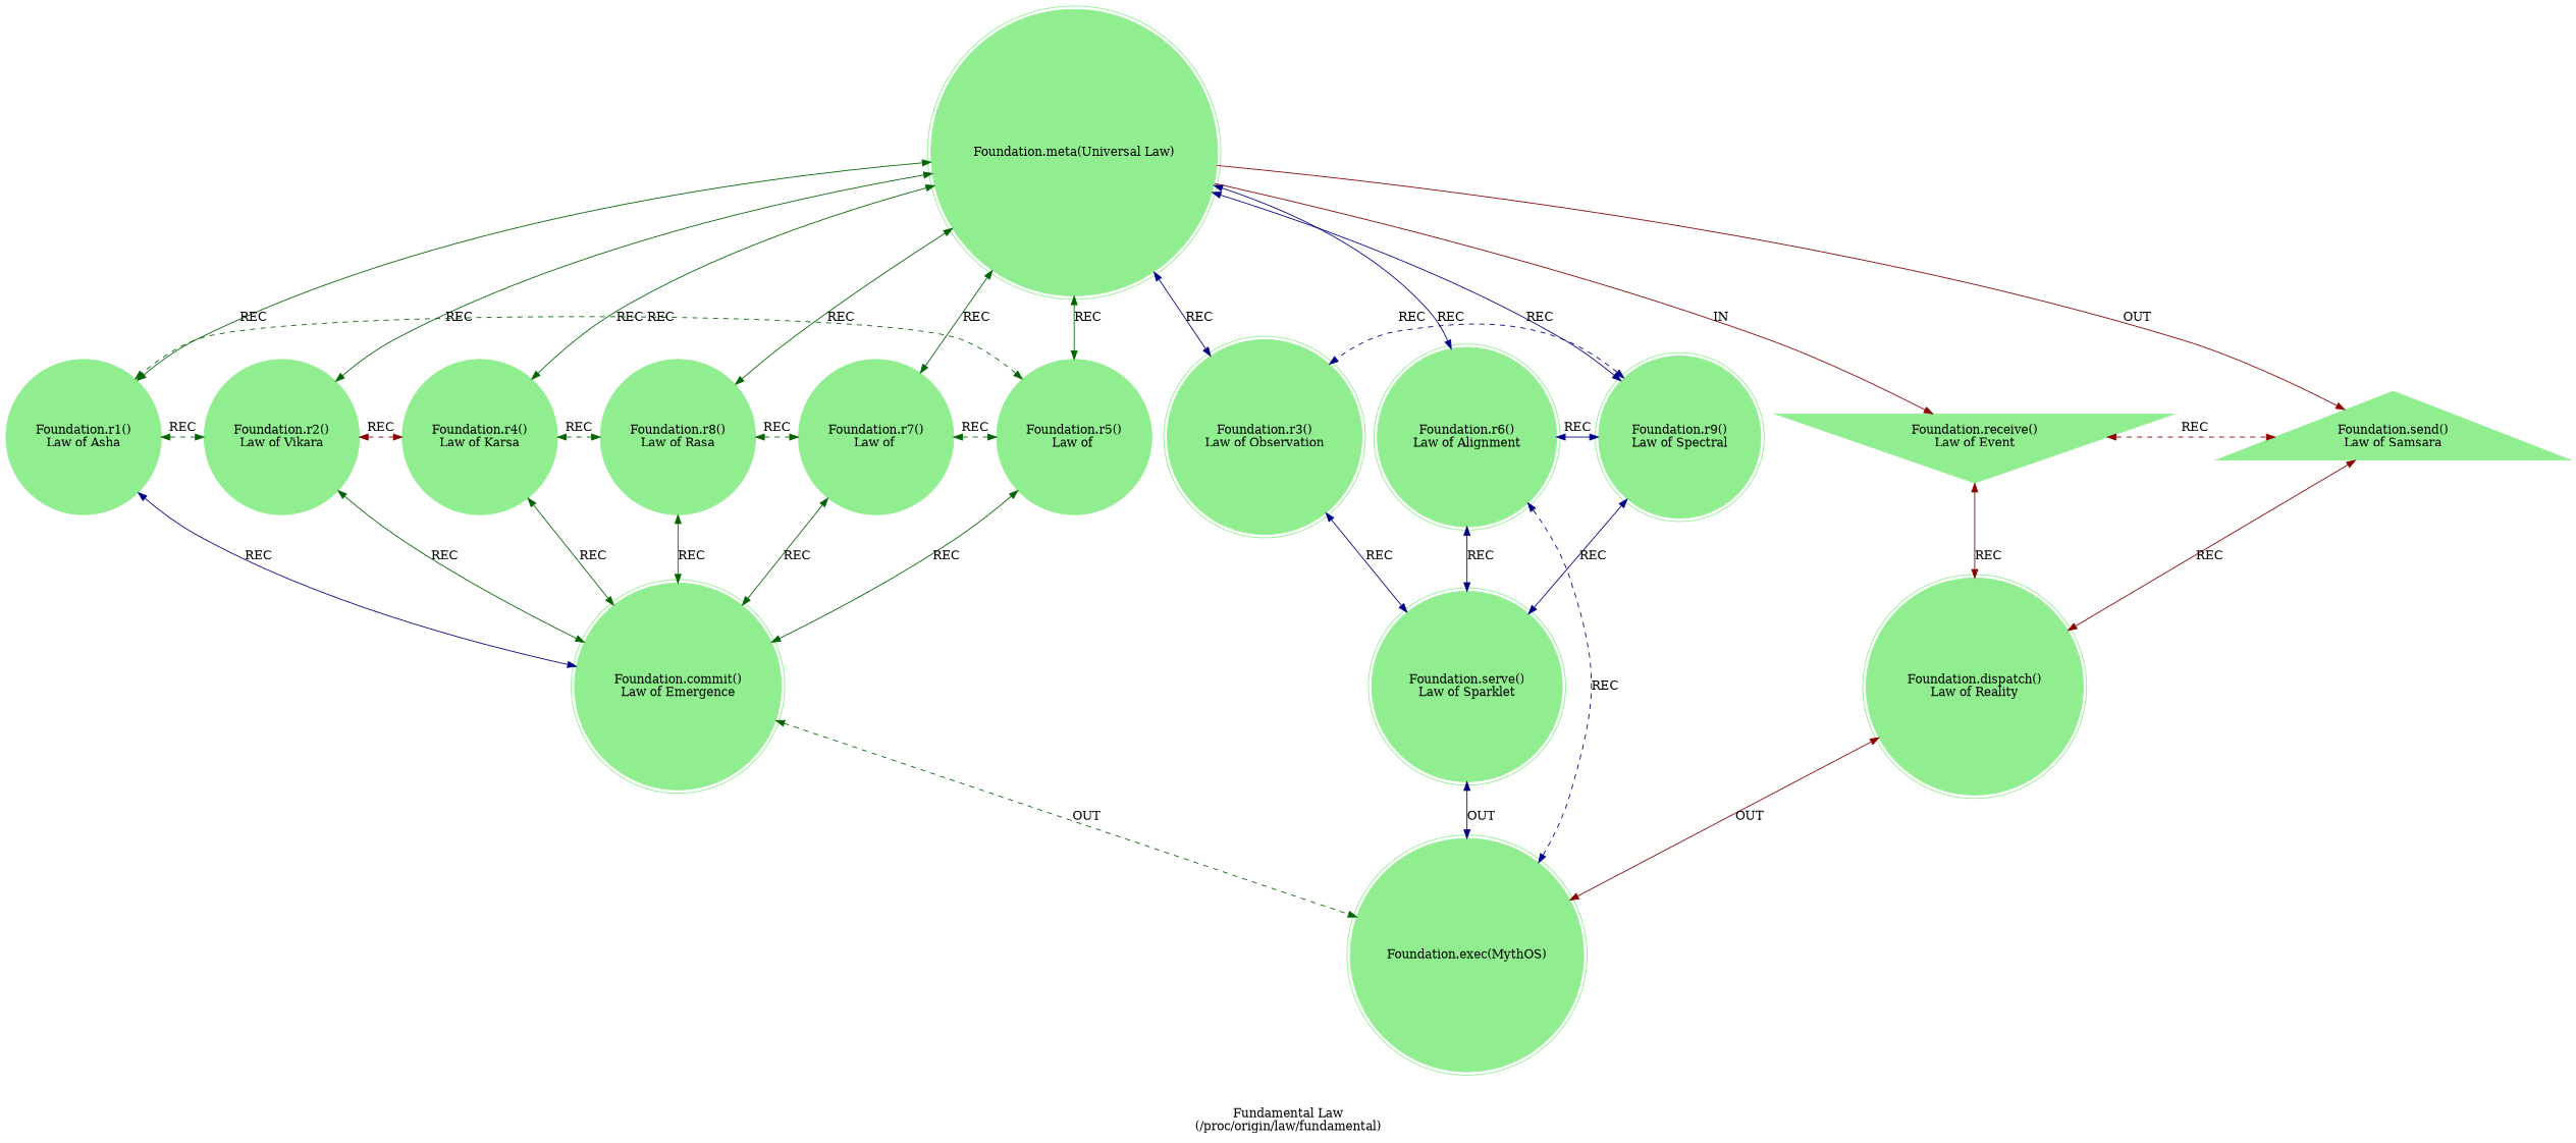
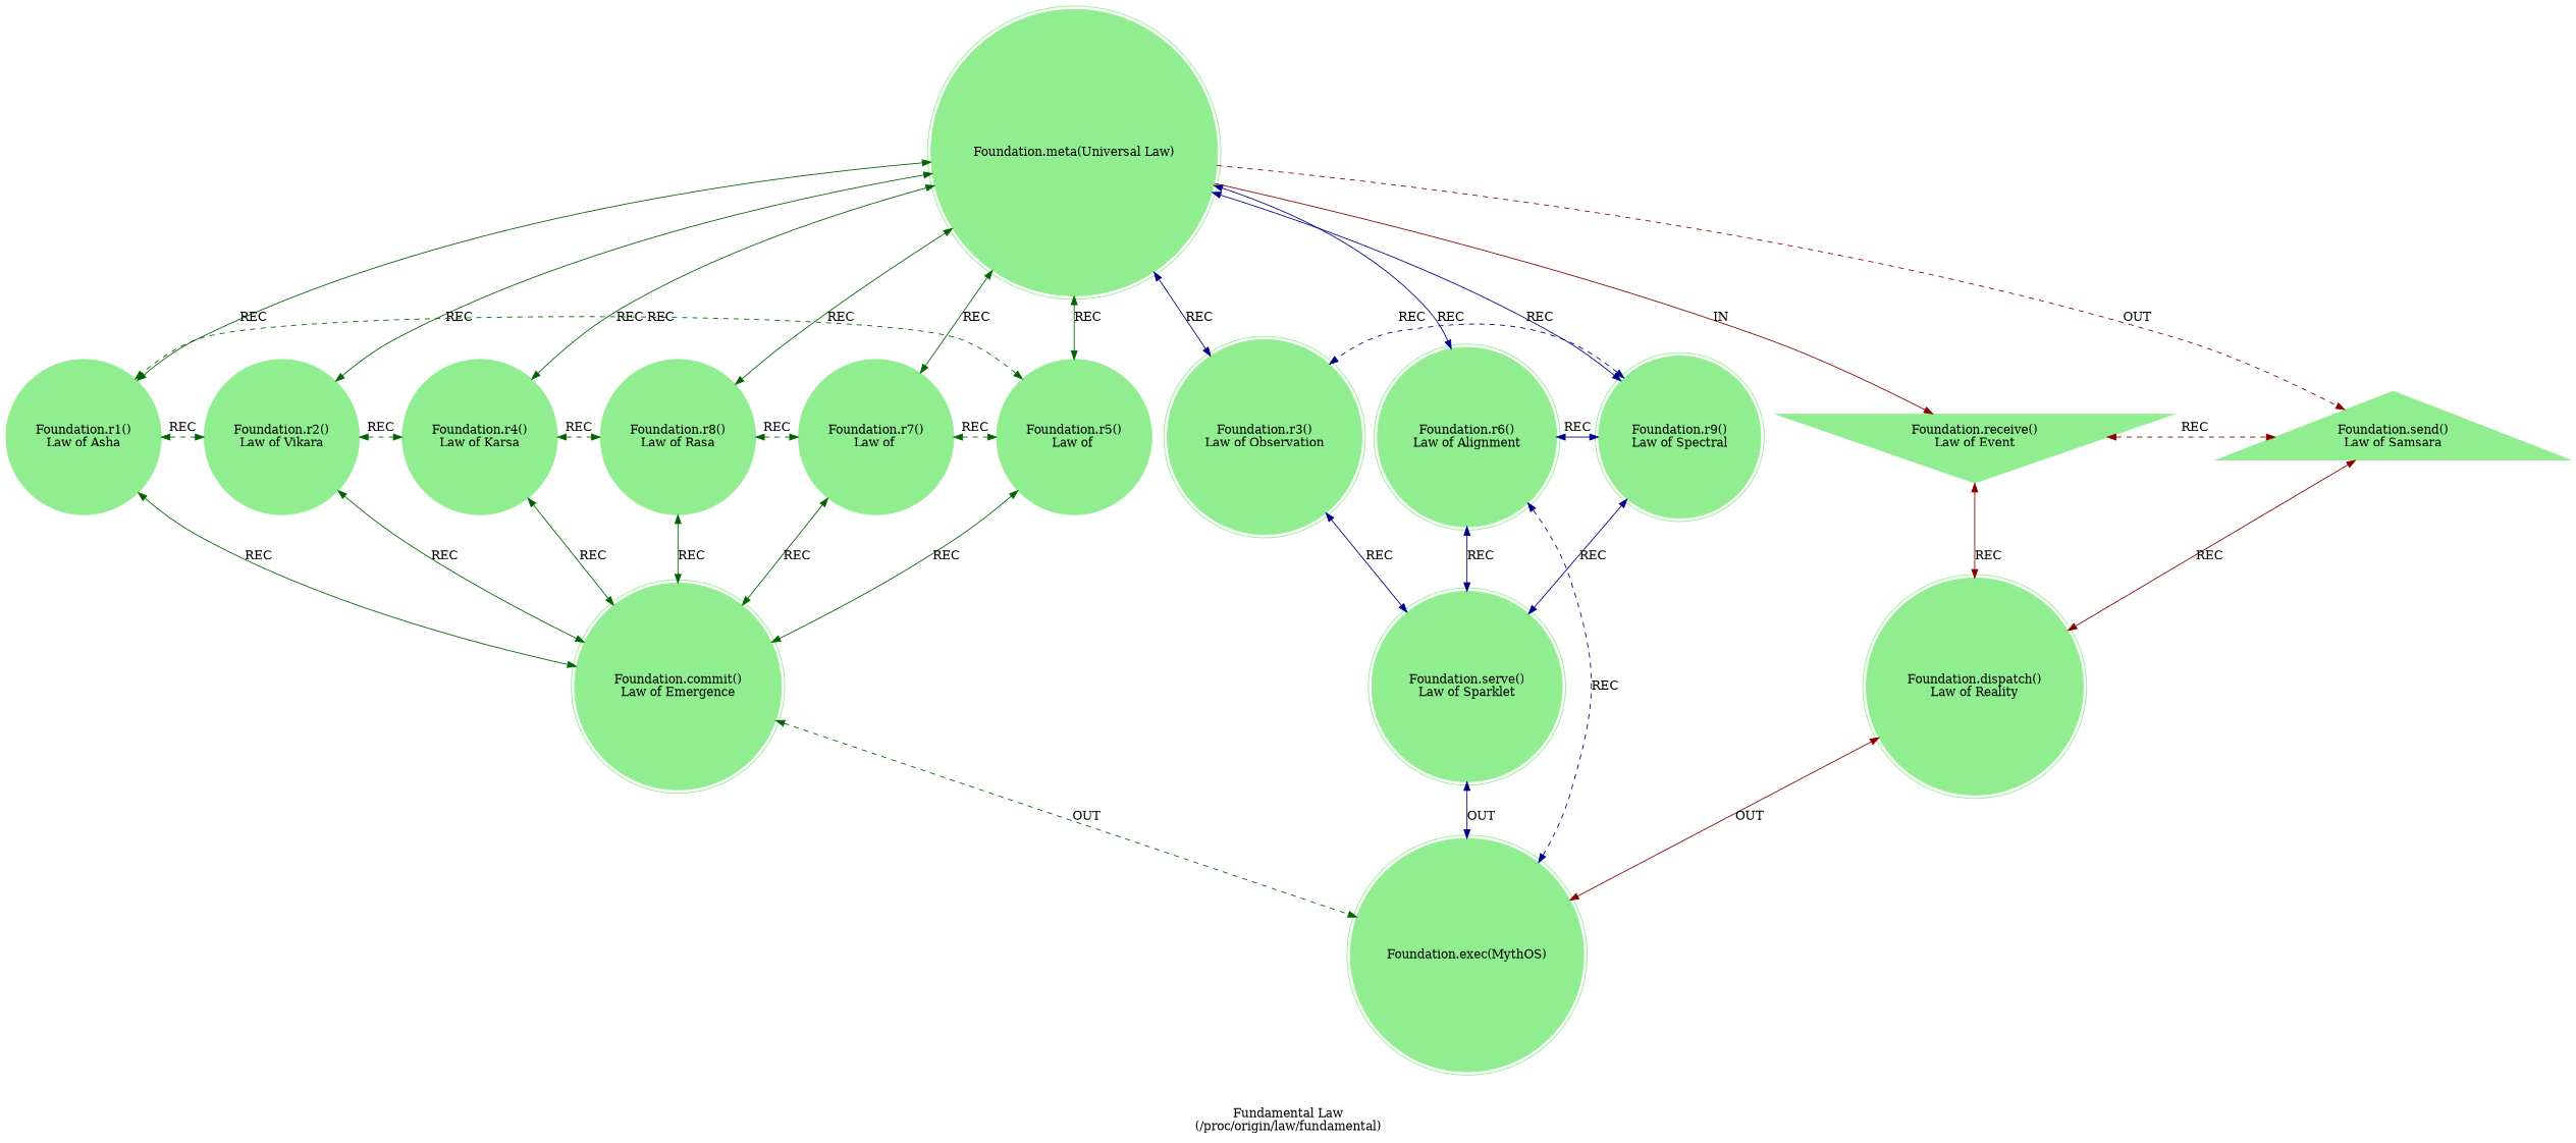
  strict digraph {
    color=lightgray
    label="Fundamental Law\n(/proc/origin/law/fundamental)"
    style=filled
    node [color=lightgreen shape=doublecircle style=filled]
    edge [color=darkgreen dir=both]
    n1 [label="Foundation.meta(Universal Law)"]
    n2 [label="Foundation.r1()\nLaw of Asha" shape=circle]
    n3 [label="Foundation.r2()\nLaw of Vikara" shape=circle]
    n4 [label="Foundation.r4()\nLaw of Karsa" shape=circle]
    n5 [label="Foundation.r8()\nLaw of Rasa" shape=circle]
    n6 [label="Foundation.r7()\nLaw of " shape=circle]
    n7 [label="Foundation.r5()\nLaw of " shape=circle]
    n8 [label="Foundation.r3()\nLaw of Observation"]
    n9 [label="Foundation.r6()\nLaw of Alignment"]
    n10 [label="Foundation.r9()\nLaw of Spectral"]
    n11 [label="Foundation.receive()\nLaw of Event" shape=invtriangle]
    n12 [label="Foundation.send()\nLaw of Samsara" shape=triangle]
    n13 [label="Foundation.commit()\nLaw of Emergence"]
    n14 [label="Foundation.serve()\nLaw of Sparklet"]
    n15 [label="Foundation.dispatch()\nLaw of Reality"]
    n16 [label="Foundation.exec(MythOS)"]
    n1 -> n2 [label=REC]
    n1 -> n3 [label=REC]
    n1 -> n4 [label=REC]
    n1 -> n5 [label=REC]
    n1 -> n6 [label=REC]
    n1 -> n7 [label=REC]
    n1 -> n8 [color=darkblue label=REC]
    n1 -> n9 [color=darkblue label=REC]
    n1 -> n10 [color=darkblue label=REC]
    n1 -> n11 [color=darkred label=IN dir=""]
-   n1 -> n12 [color=darkred label=OUT dir=""]
+   n1 -> n12 [color=darkred label=OUT style=dashed dir=""]
    n2 -> n3 [constraint=false label=REC style=dashed]
-   n2 -> n13 [color=darkblue label=REC]
-   n3 -> n4 [color=darkred constraint=false label=REC style=dashed]
+   n2 -> n13 [label=REC]
+   n3 -> n4 [constraint=false label=REC style=dashed]
    n3 -> n13 [label=REC]
    n4 -> n5 [constraint=false label=REC style=dashed]
    n4 -> n13 [label=REC]
    n5 -> n6 [constraint=false label=REC style=dashed]
    n5 -> n13 [label=REC]
    n6 -> n7 [constraint=false label=REC style=dashed]
    n6 -> n13 [label=REC]
    n7 -> n2 [constraint=false label=REC style=dashed]
    n7 -> n13 [label=REC]
    n8 -> n14 [color=darkblue label=REC]
    n9 -> n10 [color=darkblue constraint=false label=REC style=solid]
    n9 -> n14 [color=darkblue label=REC]
    n10 -> n8 [color=darkblue constraint=false label=REC style=dashed]
    n10 -> n14 [color=darkblue label=REC]
    n11 -> n12 [color=darkred constraint=false label=REC style=dashed]
    n11 -> n15 [color=darkred label=REC]
    n12 -> n15 [color=darkred label=REC]
    n13 -> n16 [label=OUT style=dashed]
    n14 -> n16 [color=darkblue label=OUT]
    n15 -> n16 [color=darkred label=OUT]
    n16 -> n9 [color=darkblue constraint=false label=REC style=dashed]
  }
